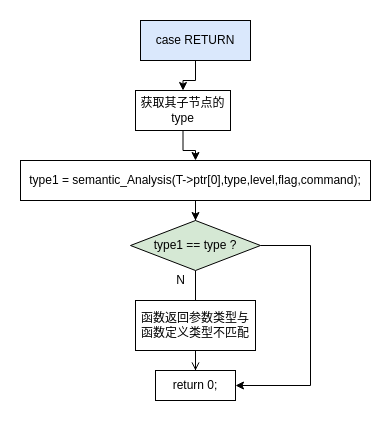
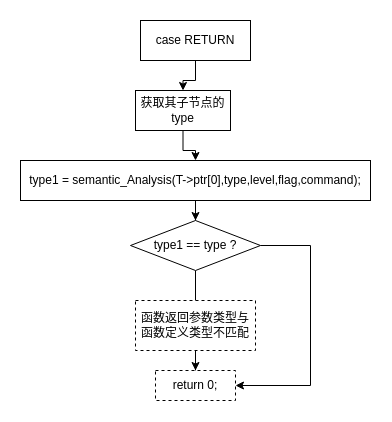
  <mxCell id="0" />
  <mxCell id="1" parent="0" />
  <mxCell id="2" style="edgeStyle=orthogonalEdgeStyle;rounded=0;orthogonalLoop=1;jettySize=auto;html=1;" edge="1" parent="1" source="3" target="5"><mxGeometry relative="1" as="geometry" /></mxCell>
- <mxCell id="3" value="case RETURN" style="rounded=0;whiteSpace=wrap;html=1;fillColor=#dae8fc;" vertex="1" parent="1"><mxGeometry x="140" y="20" width="110" height="40" as="geometry" /></mxCell>
+ <mxCell id="3" value="case RETURN" style="rounded=0;whiteSpace=wrap;html=1;" vertex="1" parent="1"><mxGeometry x="140" y="20" width="110" height="40" as="geometry" /></mxCell>
  <mxCell id="4" style="edgeStyle=orthogonalEdgeStyle;rounded=0;orthogonalLoop=1;jettySize=auto;html=1;" edge="1" parent="1" source="5" target="7"><mxGeometry relative="1" as="geometry" /></mxCell>
  <mxCell id="5" value="获取其子节点的type" style="whiteSpace=wrap;html=1;" vertex="1" parent="1"><mxGeometry x="135" y="90" width="95" height="40" as="geometry" /></mxCell>
  <mxCell id="6" style="edgeStyle=orthogonalEdgeStyle;rounded=0;orthogonalLoop=1;jettySize=auto;html=1;" edge="1" parent="1" source="7" target="10"><mxGeometry relative="1" as="geometry" /></mxCell>
  <mxCell id="7" value="type1 = semantic_Analysis(T-&amp;gt;ptr[0],type,level,flag,command);" style="whiteSpace=wrap;html=1;" vertex="1" parent="1"><mxGeometry x="20" y="160" width="350" height="40" as="geometry" /></mxCell>
  <mxCell id="8" style="edgeStyle=orthogonalEdgeStyle;rounded=0;orthogonalLoop=1;jettySize=auto;html=1;endArrow=none;" edge="1" parent="1" source="10" target="12"><mxGeometry relative="1" as="geometry" /></mxCell>
  <mxCell id="9" style="edgeStyle=orthogonalEdgeStyle;rounded=0;orthogonalLoop=1;jettySize=auto;html=1;" edge="1" parent="1" source="10" target="13"><mxGeometry relative="1" as="geometry"><Array as="points"><mxPoint x="310" y="245" /><mxPoint x="310" y="385" /></Array></mxGeometry></mxCell>
- <mxCell id="10" value="type1 == type ?" style="rhombus;whiteSpace=wrap;html=1;fillColor=#d5e8d4;" vertex="1" parent="1"><mxGeometry x="130" y="220" width="130" height="50" as="geometry" /></mxCell>
- <mxCell id="11" style="edgeStyle=orthogonalEdgeStyle;rounded=0;orthogonalLoop=1;jettySize=auto;html=1;endArrow=open;" edge="1" parent="1" source="12" target="13"><mxGeometry relative="1" as="geometry" /></mxCell>
- <mxCell id="12" value="函数返回参数类型与函数定义类型不匹配" style="whiteSpace=wrap;html=1;" vertex="1" parent="1"><mxGeometry x="135" y="300" width="120" height="50" as="geometry" /></mxCell>
- <mxCell id="13" value="return 0;" style="whiteSpace=wrap;html=1;" vertex="1" parent="1"><mxGeometry x="155" y="370" width="80" height="30" as="geometry" /></mxCell>
- <mxCell id="14" value="N" style="text;html=1;align=center;verticalAlign=middle;resizable=0;points=[];autosize=1;" vertex="1" parent="1"><mxGeometry x="170" y="270" width="20" height="20" as="geometry" /></mxCell>
+ <mxCell id="10" value="type1 == type ?" style="rhombus;whiteSpace=wrap;html=1;" vertex="1" parent="1"><mxGeometry x="130" y="220" width="130" height="50" as="geometry" /></mxCell>
+ <mxCell id="11" style="edgeStyle=orthogonalEdgeStyle;rounded=0;orthogonalLoop=1;jettySize=auto;html=1;" edge="1" parent="1" source="12" target="13"><mxGeometry relative="1" as="geometry" /></mxCell>
+ <mxCell id="12" value="函数返回参数类型与函数定义类型不匹配" style="whiteSpace=wrap;html=1;dashed=1;" vertex="1" parent="1"><mxGeometry x="135" y="300" width="120" height="50" as="geometry" /></mxCell>
+ <mxCell id="13" value="return 0;" style="whiteSpace=wrap;html=1;dashed=1;" vertex="1" parent="1"><mxGeometry x="155" y="370" width="80" height="30" as="geometry" /></mxCell>
